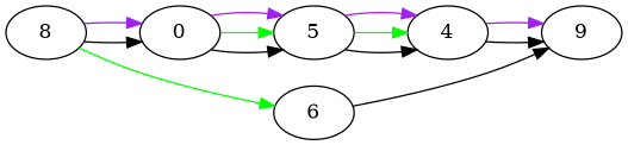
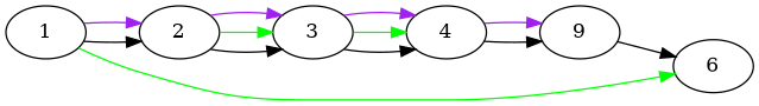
  digraph {
    rankdir=LR
    edge [color=black]
-   1 [label=8]
-   2 [label=0]
+   1
+   2
    6
-   3 [label=5]
+   3
    4
    n6 [label=9]
    1 -> 2
    1 -> 2 [color=purple]
    1 -> 6 [color=green]
    2 -> 3
    2 -> 3 [color=green]
    2 -> 3 [color=purple]
    3 -> 4
    3 -> 4 [color=green]
    3 -> 4 [color=purple]
    4 -> n6
    4 -> n6 [color=purple]
-   6 -> n6
+   n6 -> 6
  }
